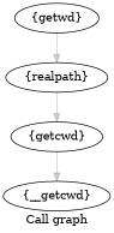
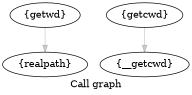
  digraph {
    label="Call graph"
    edge [color="#00000033"]
    n1 [label="{realpath}"]
    n2 [label="{getcwd}"]
    n3 [label="{__getcwd}"]
    n4 [label="{getwd}"]
-   n1 -> n2
    n2 -> n3
    n4 -> n1
  }
